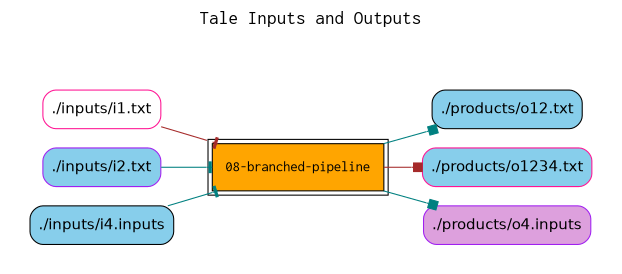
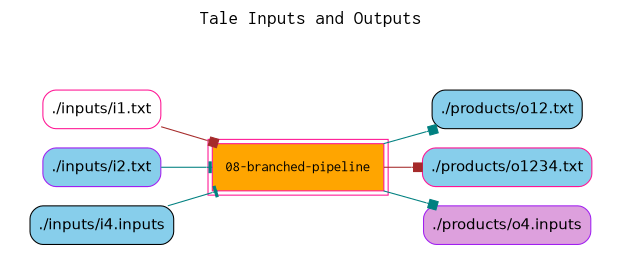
  digraph {
    fontname=Courier
    fontsize=18
    label="Tale Inputs and Outputs"
    labelloc=t
    rankdir=LR
    node [color=deeppink fillcolor=skyblue fontname=Helvetica peripheries=1 shape=box style="rounded,filled"]
    edge [arrowhead=box color=teal]
    n1 [color=black label="./products/o12.txt"]
    n2 [label="./products/o1234.txt"]
    n3 [color=purple fillcolor=plum label="./products/o4.inputs"]
    n4 [fillcolor=white label="./inputs/i1.txt"]
    n5 [color=purple label="./inputs/i2.txt"]
    n6 [color=black label="./inputs/i4.inputs"]
-   n7 [color=black fillcolor=orange fontname=Courier label="08-branched-pipeline" peripheries=2 style=filled]
+   n7 [fillcolor=orange fontname=Courier label="08-branched-pipeline" peripheries=2 style=filled]
    subgraph cluster_1 {
      color=white
      label=""
      penwidth=0
      subgraph cluster_2 {
        color=white
        label=""
        penwidth=0
        n1
        n2
        n3
      }
    }
    subgraph cluster_3 {
      color=white
      label=""
      penwidth=0
      subgraph cluster_4 {
        color=white
        label=""
        penwidth=0
        n4
        n5
        n6
      }
    }
-   n4 -> n7 [arrowhead=tee color=brown]
+   n4 -> n7 [color=brown]
    n5 -> n7 [arrowhead=tee]
    n6 -> n7 [arrowhead=tee]
    n7 -> n1
    n7 -> n2 [color=brown]
    n7 -> n3
  }
